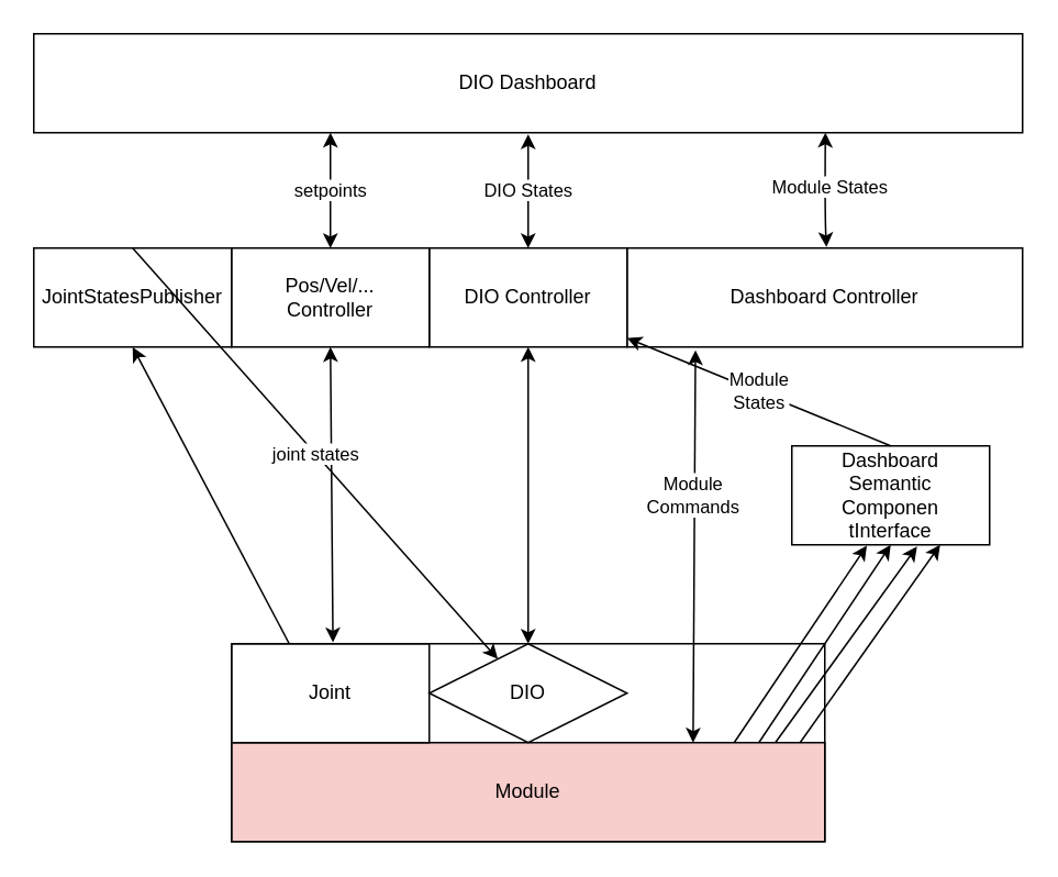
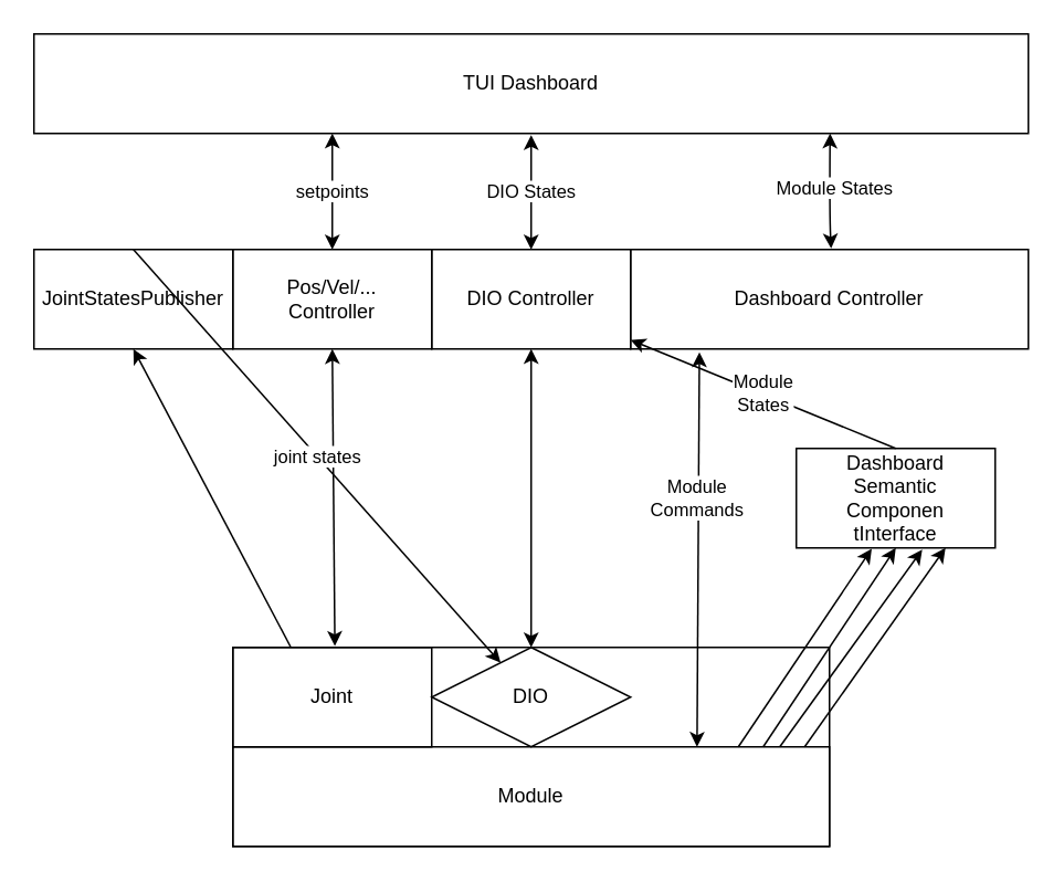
  <mxCell id="0" />
  <mxCell id="1" parent="0" />
- <mxCell id="2" value="&lt;div&gt;Module&lt;/div&gt;" style="rounded=0;whiteSpace=wrap;html=1;fillColor=#f8cecc;" vertex="1" parent="1"><mxGeometry x="140" y="450" width="360" height="60" as="geometry" /></mxCell>
+ <mxCell id="2" value="&lt;div&gt;Module&lt;/div&gt;" style="rounded=0;whiteSpace=wrap;html=1;" vertex="1" parent="1"><mxGeometry x="140" y="450" width="360" height="60" as="geometry" /></mxCell>
  <mxCell id="3" value="Joint" style="rounded=0;whiteSpace=wrap;html=1;" vertex="1" parent="1"><mxGeometry x="140" y="390" width="120" height="60" as="geometry" /></mxCell>
  <mxCell id="4" value="DIO" style="rhombus;whiteSpace=wrap;html=1;" vertex="1" parent="1"><mxGeometry x="260" y="390" width="120" height="60" as="geometry" /></mxCell>
  <mxCell id="5" value="Dashboard Controller" style="rounded=0;whiteSpace=wrap;html=1;" vertex="1" parent="1"><mxGeometry x="380" y="150" width="240" height="60" as="geometry" /></mxCell>
  <mxCell id="6" value="&lt;div&gt;Dashboard&lt;/div&gt;&lt;div&gt;Semantic&lt;/div&gt;&lt;div&gt;Componen&lt;/div&gt;&lt;div&gt;tInterface&lt;br&gt;&lt;/div&gt;" style="rounded=0;whiteSpace=wrap;html=1;" vertex="1" parent="1"><mxGeometry x="480" y="270" width="120" height="60" as="geometry" /></mxCell>
- <mxCell id="7" value="DIO Dashboard" style="rounded=0;whiteSpace=wrap;html=1;" vertex="1" parent="1"><mxGeometry x="20" y="20" width="600" height="60" as="geometry" /></mxCell>
+ <mxCell id="7" value="TUI Dashboard" style="rounded=0;whiteSpace=wrap;html=1;" vertex="1" parent="1"><mxGeometry x="20" y="20" width="600" height="60" as="geometry" /></mxCell>
  <mxCell id="8" value="" style="rounded=0;whiteSpace=wrap;html=1;fillColor=none;" vertex="1" parent="1"><mxGeometry x="140" y="390" width="360" height="120" as="geometry" /></mxCell>
  <mxCell id="9" value="" style="endArrow=classic;html=1;curved=1;entryX=0.75;entryY=1;entryDx=0;entryDy=0;" edge="1" parent="1" target="6"><mxGeometry width="50" height="50" relative="1" as="geometry"><mxPoint x="485" y="450" as="sourcePoint" /><mxPoint x="535" y="400" as="targetPoint" /></mxGeometry></mxCell>
  <mxCell id="10" value="" style="endArrow=classic;html=1;curved=1;entryX=0.633;entryY=1.017;entryDx=0;entryDy=0;entryPerimeter=0;" edge="1" parent="1" target="6"><mxGeometry width="50" height="50" relative="1" as="geometry"><mxPoint x="470" y="450" as="sourcePoint" /><mxPoint x="525" y="350" as="targetPoint" /></mxGeometry></mxCell>
  <mxCell id="11" value="" style="endArrow=classic;html=1;curved=1;entryX=0.5;entryY=1;entryDx=0;entryDy=0;" edge="1" parent="1" target="6"><mxGeometry width="50" height="50" relative="1" as="geometry"><mxPoint x="460" y="450" as="sourcePoint" /><mxPoint x="515" y="350" as="targetPoint" /></mxGeometry></mxCell>
  <mxCell id="12" value="" style="endArrow=classic;html=1;curved=1;entryX=0.379;entryY=1.008;entryDx=0;entryDy=0;entryPerimeter=0;" edge="1" parent="1" target="6"><mxGeometry width="50" height="50" relative="1" as="geometry"><mxPoint x="445" y="450" as="sourcePoint" /><mxPoint x="500" y="350" as="targetPoint" /></mxGeometry></mxCell>
  <mxCell id="13" value="&lt;div&gt;Module&lt;/div&gt;&lt;div&gt;States&lt;br&gt;&lt;/div&gt;" style="endArrow=classic;html=1;curved=1;exitX=0.5;exitY=0;exitDx=0;exitDy=0;" edge="1" parent="1" source="6" target="17"><mxGeometry width="50" height="50" relative="1" as="geometry"><mxPoint x="510" y="290" as="sourcePoint" /><mxPoint x="520" y="220" as="targetPoint" /></mxGeometry></mxCell>
  <mxCell id="14" value="&lt;div&gt;Module&lt;/div&gt;&lt;div&gt;Commands&lt;/div&gt;" style="endArrow=classic;startArrow=classic;html=1;curved=1;exitX=0.778;exitY=0.5;exitDx=0;exitDy=0;exitPerimeter=0;entryX=0.173;entryY=1.033;entryDx=0;entryDy=0;entryPerimeter=0;" edge="1" parent="1" source="8" target="5"><mxGeometry x="0.26" y="1" width="50" height="50" relative="1" as="geometry"><mxPoint x="420" y="380" as="sourcePoint" /><mxPoint x="420" y="230" as="targetPoint" /><mxPoint as="offset" /></mxGeometry></mxCell>
  <mxCell id="15" value="" style="endArrow=classic;startArrow=classic;html=1;curved=1;entryX=0.776;entryY=1.01;entryDx=0;entryDy=0;entryPerimeter=0;" edge="1" parent="1"><mxGeometry width="50" height="50" relative="1" as="geometry"><mxPoint x="501" y="149.4" as="sourcePoint" /><mxPoint x="500.36" y="80" as="targetPoint" /><Array as="points"><mxPoint x="500" y="129.4" /></Array></mxGeometry></mxCell>
  <mxCell id="16" value="Module States" style="edgeLabel;html=1;align=center;verticalAlign=middle;resizable=0;points=[];" vertex="1" connectable="0" parent="15"><mxGeometry x="0.058" y="-2" relative="1" as="geometry"><mxPoint as="offset" /></mxGeometry></mxCell>
  <mxCell id="17" value="DIO Controller" style="rounded=0;whiteSpace=wrap;html=1;fillColor=default;" vertex="1" parent="1"><mxGeometry x="260" y="150" width="120" height="60" as="geometry" /></mxCell>
  <mxCell id="18" value="" style="endArrow=classic;startArrow=classic;html=1;curved=1;exitX=0.5;exitY=0;exitDx=0;exitDy=0;entryX=0.5;entryY=1;entryDx=0;entryDy=0;" edge="1" parent="1" source="8" target="17"><mxGeometry width="50" height="50" relative="1" as="geometry"><mxPoint x="220" y="270" as="sourcePoint" /><mxPoint x="270" y="220" as="targetPoint" /></mxGeometry></mxCell>
  <mxCell id="19" value="&lt;div&gt;Pos/Vel/...&lt;/div&gt;&lt;div&gt;Controller&lt;br&gt;&lt;/div&gt;" style="rounded=0;whiteSpace=wrap;html=1;fillColor=default;" vertex="1" parent="1"><mxGeometry x="140" y="150" width="120" height="60" as="geometry" /></mxCell>
  <mxCell id="20" value="JointStatesPublisher" style="rounded=0;whiteSpace=wrap;html=1;fillColor=default;" vertex="1" parent="1"><mxGeometry x="20" y="150" width="120" height="60" as="geometry" /></mxCell>
  <mxCell id="21" value="" style="endArrow=classic;html=1;curved=1;entryX=0.5;entryY=1;entryDx=0;entryDy=0;" edge="1" parent="1" target="20"><mxGeometry width="50" height="50" relative="1" as="geometry"><mxPoint x="175" y="390" as="sourcePoint" /><mxPoint x="225" y="340" as="targetPoint" /></mxGeometry></mxCell>
  <mxCell id="22" value="" style="endArrow=classic;startArrow=classic;html=1;curved=1;exitX=0.171;exitY=-0.007;exitDx=0;exitDy=0;exitPerimeter=0;entryX=0.5;entryY=1;entryDx=0;entryDy=0;" edge="1" parent="1" source="8" target="19"><mxGeometry width="50" height="50" relative="1" as="geometry"><mxPoint x="220" y="270" as="sourcePoint" /><mxPoint x="270" y="220" as="targetPoint" /></mxGeometry></mxCell>
  <mxCell id="23" value="setpoints" style="endArrow=classic;startArrow=classic;html=1;curved=1;" edge="1" parent="1"><mxGeometry width="50" height="50" relative="1" as="geometry"><mxPoint x="200" y="150" as="sourcePoint" /><mxPoint x="200" y="80" as="targetPoint" /></mxGeometry></mxCell>
  <mxCell id="24" value="joint states" style="endArrow=classic;html=1;curved=1;exitX=0.5;exitY=0;exitDx=0;exitDy=0;" edge="1" parent="1" source="20" target="4"><mxGeometry width="50" height="50" relative="1" as="geometry"><mxPoint x="70" y="150" as="sourcePoint" /><mxPoint x="80" y="90" as="targetPoint" /></mxGeometry></mxCell>
  <mxCell id="25" value="DIO States" style="endArrow=classic;startArrow=classic;html=1;curved=1;" edge="1" parent="1"><mxGeometry width="50" height="50" relative="1" as="geometry"><mxPoint x="320" y="150" as="sourcePoint" /><mxPoint x="320" y="81" as="targetPoint" /></mxGeometry></mxCell>
